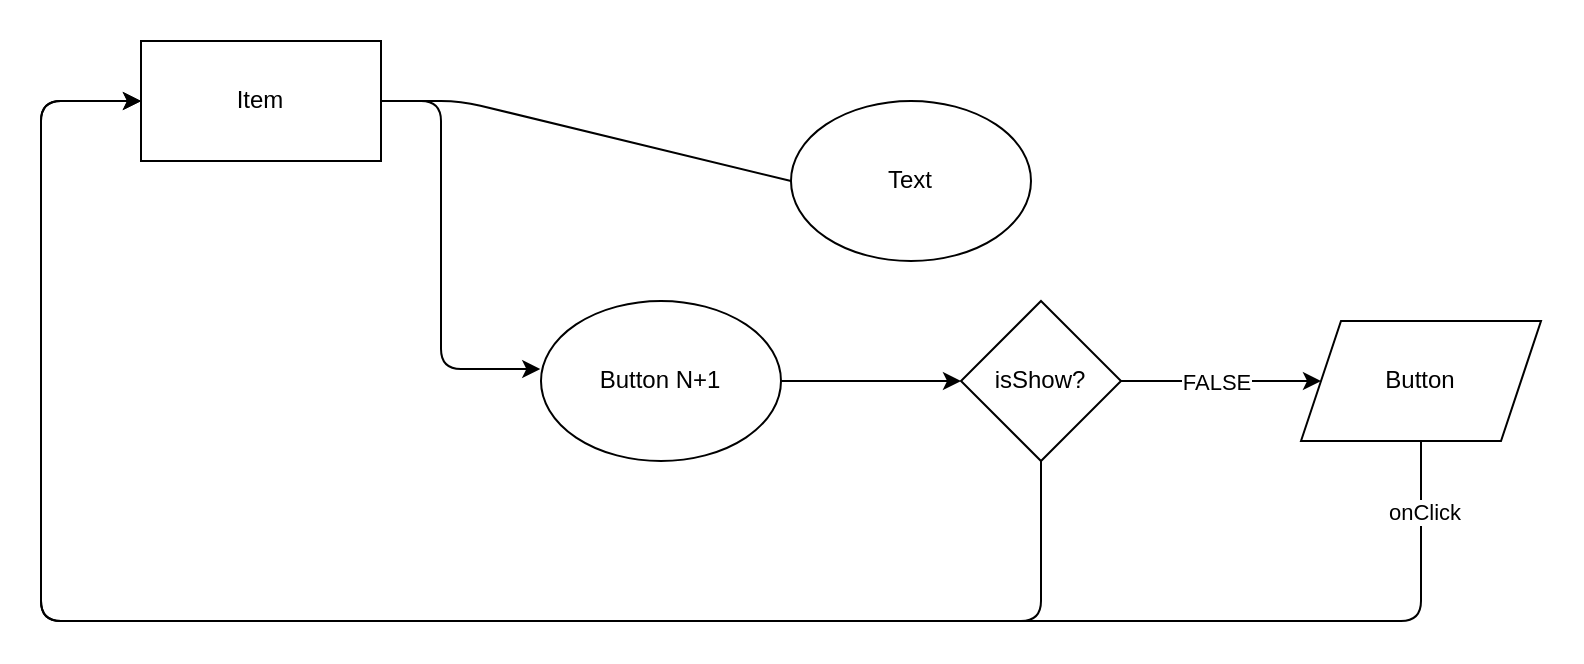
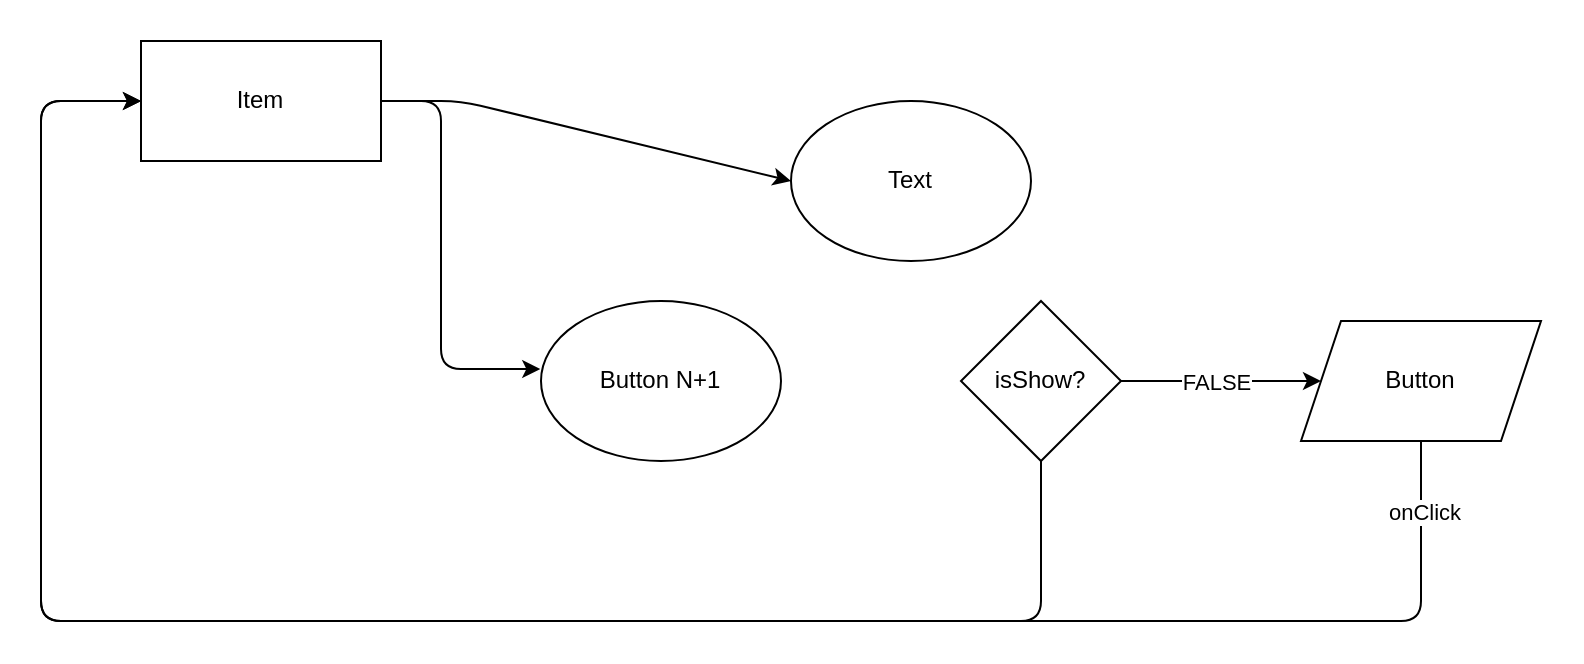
  <mxCell id="0" />
  <mxCell id="1" parent="0" />
- <mxCell id="2" style="edgeStyle=none;html=1;entryX=0;entryY=0.5;entryDx=0;entryDy=0;endArrow=none;" edge="1" parent="1" source="4" target="5"><mxGeometry relative="1" as="geometry"><Array as="points"><mxPoint x="230" y="50" /></Array></mxGeometry></mxCell>
+ <mxCell id="2" style="edgeStyle=none;html=1;entryX=0;entryY=0.5;entryDx=0;entryDy=0;" edge="1" parent="1" source="4" target="5"><mxGeometry relative="1" as="geometry"><Array as="points"><mxPoint x="230" y="50" /></Array></mxGeometry></mxCell>
  <mxCell id="3" style="edgeStyle=none;html=1;entryX=-0.003;entryY=0.425;entryDx=0;entryDy=0;entryPerimeter=0;" edge="1" parent="1" source="4" target="7"><mxGeometry relative="1" as="geometry"><Array as="points"><mxPoint x="220" y="50" /><mxPoint x="220" y="184" /></Array></mxGeometry></mxCell>
  <mxCell id="4" value="Item" style="rounded=0;whiteSpace=wrap;html=1;" vertex="1" parent="1"><mxGeometry x="70" y="20" width="120" height="60" as="geometry" /></mxCell>
  <mxCell id="5" value="Text" style="ellipse;whiteSpace=wrap;html=1;" vertex="1" parent="1"><mxGeometry x="395" y="50" width="120" height="80" as="geometry" /></mxCell>
- <mxCell id="6" style="edgeStyle=none;html=1;" edge="1" parent="1" source="7" target="11"><mxGeometry relative="1" as="geometry" /></mxCell>
  <mxCell id="7" value="Button N+1" style="ellipse;whiteSpace=wrap;html=1;" vertex="1" parent="1"><mxGeometry x="270" y="150" width="120" height="80" as="geometry" /></mxCell>
  <mxCell id="8" style="edgeStyle=none;html=1;entryX=0;entryY=0.5;entryDx=0;entryDy=0;" edge="1" parent="1" source="11" target="14"><mxGeometry relative="1" as="geometry"><mxPoint x="650" y="190" as="targetPoint" /></mxGeometry></mxCell>
  <mxCell id="9" value="FALSE" style="edgeLabel;html=1;align=center;verticalAlign=middle;resizable=0;points=[];" vertex="1" connectable="0" parent="8"><mxGeometry x="0.418" y="1" relative="1" as="geometry"><mxPoint x="-24" y="1" as="offset" /></mxGeometry></mxCell>
  <mxCell id="10" style="edgeStyle=none;html=1;entryX=0;entryY=0.5;entryDx=0;entryDy=0;" edge="1" parent="1" source="11" target="4"><mxGeometry relative="1" as="geometry"><Array as="points"><mxPoint x="520" y="310" /><mxPoint x="20" y="310" /><mxPoint x="20" y="50" /></Array></mxGeometry></mxCell>
  <mxCell id="11" value="isShow?" style="rhombus;whiteSpace=wrap;html=1;" vertex="1" parent="1"><mxGeometry x="480" y="150" width="80" height="80" as="geometry" /></mxCell>
  <mxCell id="12" style="edgeStyle=none;html=1;" edge="1" parent="1" source="14"><mxGeometry relative="1" as="geometry"><mxPoint x="70" y="50" as="targetPoint" /><Array as="points"><mxPoint x="710" y="310" /><mxPoint x="20" y="310" /><mxPoint x="20" y="50" /></Array></mxGeometry></mxCell>
  <mxCell id="13" value="onClick" style="edgeLabel;html=1;align=center;verticalAlign=middle;resizable=0;points=[];" vertex="1" connectable="0" parent="12"><mxGeometry x="-0.936" y="1" relative="1" as="geometry"><mxPoint as="offset" /></mxGeometry></mxCell>
  <mxCell id="14" value="Button" style="shape=parallelogram;perimeter=parallelogramPerimeter;whiteSpace=wrap;html=1;fixedSize=1;" vertex="1" parent="1"><mxGeometry x="650" y="160" width="120" height="60" as="geometry" /></mxCell>
